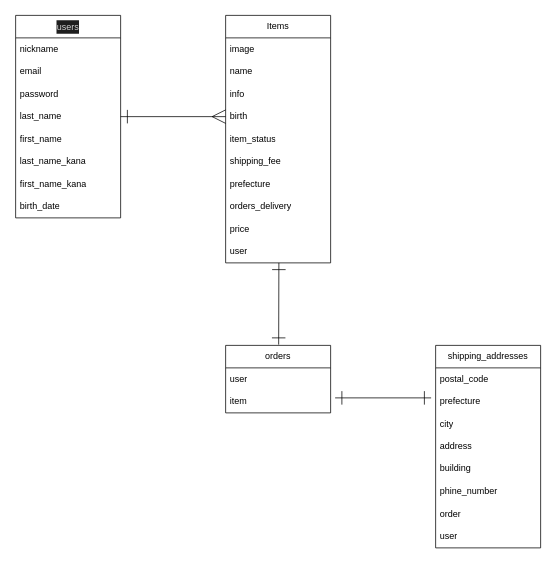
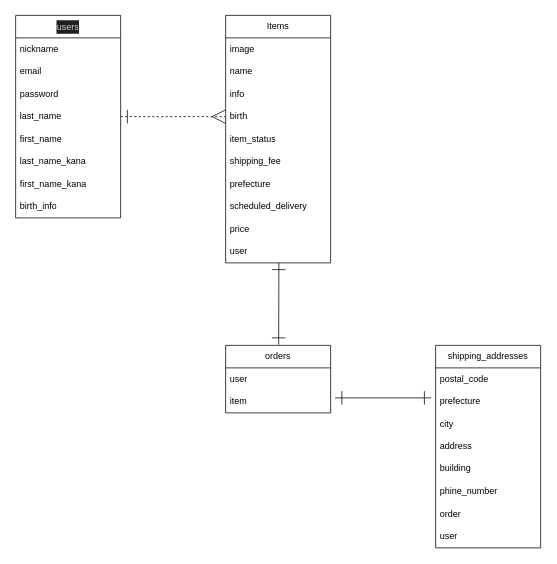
  <mxCell id="0" />
  <mxCell id="1" parent="0" />
  <mxCell id="2" value="&lt;div style=&quot;color: rgb(212, 212, 212); background-color: rgb(30, 30, 30); font-weight: normal; font-size: 12px; line-height: 18px;&quot;&gt;&lt;div style=&quot;&quot;&gt;&lt;span style=&quot;color: rgb(212, 212, 212);&quot;&gt;users&lt;/span&gt;&lt;/div&gt;&lt;/div&gt;" style="swimlane;fontStyle=0;childLayout=stackLayout;horizontal=1;startSize=30;horizontalStack=0;resizeParent=1;resizeParentMax=0;resizeLast=0;collapsible=1;marginBottom=0;whiteSpace=wrap;html=1;" parent="1" vertex="1"><mxGeometry x="20" y="20" width="140" height="270" as="geometry" /></mxCell>
  <mxCell id="3" value="nickname" style="text;strokeColor=none;fillColor=none;align=left;verticalAlign=middle;spacingLeft=4;spacingRight=4;overflow=hidden;points=[[0,0.5],[1,0.5]];portConstraint=eastwest;rotatable=0;whiteSpace=wrap;html=1;" parent="2" vertex="1"><mxGeometry y="30" width="140" height="30" as="geometry" /></mxCell>
  <mxCell id="4" value="email" style="text;strokeColor=none;fillColor=none;align=left;verticalAlign=middle;spacingLeft=4;spacingRight=4;overflow=hidden;points=[[0,0.5],[1,0.5]];portConstraint=eastwest;rotatable=0;whiteSpace=wrap;html=1;" parent="2" vertex="1"><mxGeometry y="60" width="140" height="30" as="geometry" /></mxCell>
  <mxCell id="5" value="password" style="text;strokeColor=none;fillColor=none;align=left;verticalAlign=middle;spacingLeft=4;spacingRight=4;overflow=hidden;points=[[0,0.5],[1,0.5]];portConstraint=eastwest;rotatable=0;whiteSpace=wrap;html=1;" parent="2" vertex="1"><mxGeometry y="90" width="140" height="30" as="geometry" /></mxCell>
  <mxCell id="6" value="last_name" style="text;strokeColor=none;fillColor=none;align=left;verticalAlign=middle;spacingLeft=4;spacingRight=4;overflow=hidden;points=[[0,0.5],[1,0.5]];portConstraint=eastwest;rotatable=0;whiteSpace=wrap;html=1;" parent="2" vertex="1"><mxGeometry y="120" width="140" height="30" as="geometry" /></mxCell>
  <mxCell id="7" value="first_name" style="text;strokeColor=none;fillColor=none;align=left;verticalAlign=middle;spacingLeft=4;spacingRight=4;overflow=hidden;points=[[0,0.5],[1,0.5]];portConstraint=eastwest;rotatable=0;whiteSpace=wrap;html=1;" parent="2" vertex="1"><mxGeometry y="150" width="140" height="30" as="geometry" /></mxCell>
  <mxCell id="8" value="last_name_kana" style="text;strokeColor=none;fillColor=none;align=left;verticalAlign=middle;spacingLeft=4;spacingRight=4;overflow=hidden;points=[[0,0.5],[1,0.5]];portConstraint=eastwest;rotatable=0;whiteSpace=wrap;html=1;" parent="2" vertex="1"><mxGeometry y="180" width="140" height="30" as="geometry" /></mxCell>
  <mxCell id="9" value="first_name_kana" style="text;strokeColor=none;fillColor=none;align=left;verticalAlign=middle;spacingLeft=4;spacingRight=4;overflow=hidden;points=[[0,0.5],[1,0.5]];portConstraint=eastwest;rotatable=0;whiteSpace=wrap;html=1;" parent="2" vertex="1"><mxGeometry y="210" width="140" height="30" as="geometry" /></mxCell>
- <mxCell id="10" value="birth_date" style="text;strokeColor=none;fillColor=none;align=left;verticalAlign=middle;spacingLeft=4;spacingRight=4;overflow=hidden;points=[[0,0.5],[1,0.5]];portConstraint=eastwest;rotatable=0;whiteSpace=wrap;html=1;" parent="2" vertex="1"><mxGeometry y="240" width="140" height="30" as="geometry" /></mxCell>
+ <mxCell id="10" value="birth_info" style="text;strokeColor=none;fillColor=none;align=left;verticalAlign=middle;spacingLeft=4;spacingRight=4;overflow=hidden;points=[[0,0.5],[1,0.5]];portConstraint=eastwest;rotatable=0;whiteSpace=wrap;html=1;" parent="2" vertex="1"><mxGeometry y="240" width="140" height="30" as="geometry" /></mxCell>
  <mxCell id="11" value="Items" style="swimlane;fontStyle=0;childLayout=stackLayout;horizontal=1;startSize=30;horizontalStack=0;resizeParent=1;resizeParentMax=0;resizeLast=0;collapsible=1;marginBottom=0;whiteSpace=wrap;html=1;" parent="1" vertex="1"><mxGeometry x="300" y="20" width="140" height="330" as="geometry" /></mxCell>
  <mxCell id="12" value="image" style="text;strokeColor=none;fillColor=none;align=left;verticalAlign=middle;spacingLeft=4;spacingRight=4;overflow=hidden;points=[[0,0.5],[1,0.5]];portConstraint=eastwest;rotatable=0;whiteSpace=wrap;html=1;" parent="11" vertex="1"><mxGeometry y="30" width="140" height="30" as="geometry" /></mxCell>
  <mxCell id="13" value="name" style="text;strokeColor=none;fillColor=none;align=left;verticalAlign=middle;spacingLeft=4;spacingRight=4;overflow=hidden;points=[[0,0.5],[1,0.5]];portConstraint=eastwest;rotatable=0;whiteSpace=wrap;html=1;" parent="11" vertex="1"><mxGeometry y="60" width="140" height="30" as="geometry" /></mxCell>
  <mxCell id="14" value="info" style="text;strokeColor=none;fillColor=none;align=left;verticalAlign=middle;spacingLeft=4;spacingRight=4;overflow=hidden;points=[[0,0.5],[1,0.5]];portConstraint=eastwest;rotatable=0;whiteSpace=wrap;html=1;" parent="11" vertex="1"><mxGeometry y="90" width="140" height="30" as="geometry" /></mxCell>
  <mxCell id="15" value="birth" style="text;strokeColor=none;fillColor=none;align=left;verticalAlign=middle;spacingLeft=4;spacingRight=4;overflow=hidden;points=[[0,0.5],[1,0.5]];portConstraint=eastwest;rotatable=0;whiteSpace=wrap;html=1;" parent="11" vertex="1"><mxGeometry y="120" width="140" height="30" as="geometry" /></mxCell>
  <mxCell id="16" value="item_status" style="text;strokeColor=none;fillColor=none;align=left;verticalAlign=middle;spacingLeft=4;spacingRight=4;overflow=hidden;points=[[0,0.5],[1,0.5]];portConstraint=eastwest;rotatable=0;whiteSpace=wrap;html=1;" parent="11" vertex="1"><mxGeometry y="150" width="140" height="30" as="geometry" /></mxCell>
  <mxCell id="17" value="shipping_fee" style="text;strokeColor=none;fillColor=none;align=left;verticalAlign=middle;spacingLeft=4;spacingRight=4;overflow=hidden;points=[[0,0.5],[1,0.5]];portConstraint=eastwest;rotatable=0;whiteSpace=wrap;html=1;" parent="11" vertex="1"><mxGeometry y="180" width="140" height="30" as="geometry" /></mxCell>
  <mxCell id="18" value="prefecture" style="text;strokeColor=none;fillColor=none;align=left;verticalAlign=middle;spacingLeft=4;spacingRight=4;overflow=hidden;points=[[0,0.5],[1,0.5]];portConstraint=eastwest;rotatable=0;whiteSpace=wrap;html=1;" parent="11" vertex="1"><mxGeometry y="210" width="140" height="30" as="geometry" /></mxCell>
- <mxCell id="19" value="orders_delivery" style="text;strokeColor=none;fillColor=none;align=left;verticalAlign=middle;spacingLeft=4;spacingRight=4;overflow=hidden;points=[[0,0.5],[1,0.5]];portConstraint=eastwest;rotatable=0;whiteSpace=wrap;html=1;" parent="11" vertex="1"><mxGeometry y="240" width="140" height="30" as="geometry" /></mxCell>
+ <mxCell id="19" value="scheduled_delivery" style="text;strokeColor=none;fillColor=none;align=left;verticalAlign=middle;spacingLeft=4;spacingRight=4;overflow=hidden;points=[[0,0.5],[1,0.5]];portConstraint=eastwest;rotatable=0;whiteSpace=wrap;html=1;" parent="11" vertex="1"><mxGeometry y="240" width="140" height="30" as="geometry" /></mxCell>
  <mxCell id="20" value="price" style="text;strokeColor=none;fillColor=none;align=left;verticalAlign=middle;spacingLeft=4;spacingRight=4;overflow=hidden;points=[[0,0.5],[1,0.5]];portConstraint=eastwest;rotatable=0;whiteSpace=wrap;html=1;" parent="11" vertex="1"><mxGeometry y="270" width="140" height="30" as="geometry" /></mxCell>
  <mxCell id="21" value="user" style="text;strokeColor=none;fillColor=none;align=left;verticalAlign=middle;spacingLeft=4;spacingRight=4;overflow=hidden;points=[[0,0.5],[1,0.5]];portConstraint=eastwest;rotatable=0;whiteSpace=wrap;html=1;" parent="11" vertex="1"><mxGeometry y="300" width="140" height="30" as="geometry" /></mxCell>
  <mxCell id="22" value="orders" style="swimlane;fontStyle=0;childLayout=stackLayout;horizontal=1;startSize=30;horizontalStack=0;resizeParent=1;resizeParentMax=0;resizeLast=0;collapsible=1;marginBottom=0;whiteSpace=wrap;html=1;" parent="1" vertex="1"><mxGeometry x="300" y="460" width="140" height="90" as="geometry" /></mxCell>
  <mxCell id="23" value="user" style="text;strokeColor=none;fillColor=none;align=left;verticalAlign=middle;spacingLeft=4;spacingRight=4;overflow=hidden;points=[[0,0.5],[1,0.5]];portConstraint=eastwest;rotatable=0;whiteSpace=wrap;html=1;" parent="22" vertex="1"><mxGeometry y="30" width="140" height="30" as="geometry" /></mxCell>
  <mxCell id="24" value="item" style="text;strokeColor=none;fillColor=none;align=left;verticalAlign=middle;spacingLeft=4;spacingRight=4;overflow=hidden;points=[[0,0.5],[1,0.5]];portConstraint=eastwest;rotatable=0;whiteSpace=wrap;html=1;" parent="22" vertex="1"><mxGeometry y="60" width="140" height="30" as="geometry" /></mxCell>
  <mxCell id="25" value="shipping_addresses" style="swimlane;fontStyle=0;childLayout=stackLayout;horizontal=1;startSize=30;horizontalStack=0;resizeParent=1;resizeParentMax=0;resizeLast=0;collapsible=1;marginBottom=0;whiteSpace=wrap;html=1;" parent="1" vertex="1"><mxGeometry x="580" y="460" width="140" height="270" as="geometry" /></mxCell>
  <mxCell id="26" value="postal_code" style="text;strokeColor=none;fillColor=none;align=left;verticalAlign=middle;spacingLeft=4;spacingRight=4;overflow=hidden;points=[[0,0.5],[1,0.5]];portConstraint=eastwest;rotatable=0;whiteSpace=wrap;html=1;" parent="25" vertex="1"><mxGeometry y="30" width="140" height="30" as="geometry" /></mxCell>
  <mxCell id="27" value="prefecture" style="text;strokeColor=none;fillColor=none;align=left;verticalAlign=middle;spacingLeft=4;spacingRight=4;overflow=hidden;points=[[0,0.5],[1,0.5]];portConstraint=eastwest;rotatable=0;whiteSpace=wrap;html=1;" parent="25" vertex="1"><mxGeometry y="60" width="140" height="30" as="geometry" /></mxCell>
  <mxCell id="28" value="city" style="text;strokeColor=none;fillColor=none;align=left;verticalAlign=middle;spacingLeft=4;spacingRight=4;overflow=hidden;points=[[0,0.5],[1,0.5]];portConstraint=eastwest;rotatable=0;whiteSpace=wrap;html=1;" parent="25" vertex="1"><mxGeometry y="90" width="140" height="30" as="geometry" /></mxCell>
  <mxCell id="29" value="address" style="text;strokeColor=none;fillColor=none;spacingLeft=4;spacingRight=4;overflow=hidden;rotatable=0;points=[[0,0.5],[1,0.5]];portConstraint=eastwest;fontSize=12;" parent="25" vertex="1"><mxGeometry y="120" width="140" height="30" as="geometry" /></mxCell>
  <mxCell id="30" value="building" style="text;strokeColor=none;fillColor=none;spacingLeft=4;spacingRight=4;overflow=hidden;rotatable=0;points=[[0,0.5],[1,0.5]];portConstraint=eastwest;fontSize=12;" parent="25" vertex="1"><mxGeometry y="150" width="140" height="30" as="geometry" /></mxCell>
  <mxCell id="31" value="phine_number" style="text;strokeColor=none;fillColor=none;spacingLeft=4;spacingRight=4;overflow=hidden;rotatable=0;points=[[0,0.5],[1,0.5]];portConstraint=eastwest;fontSize=12;" parent="25" vertex="1"><mxGeometry y="180" width="140" height="30" as="geometry" /></mxCell>
  <mxCell id="32" value="order" style="text;strokeColor=none;fillColor=none;align=left;verticalAlign=middle;spacingLeft=4;spacingRight=4;overflow=hidden;points=[[0,0.5],[1,0.5]];portConstraint=eastwest;rotatable=0;whiteSpace=wrap;html=1;" parent="25" vertex="1"><mxGeometry y="210" width="140" height="30" as="geometry" /></mxCell>
  <mxCell id="33" value="user" style="text;strokeColor=none;fillColor=none;align=left;verticalAlign=middle;spacingLeft=4;spacingRight=4;overflow=hidden;points=[[0,0.5],[1,0.5]];portConstraint=eastwest;rotatable=0;whiteSpace=wrap;html=1;" parent="25" vertex="1"><mxGeometry y="240" width="140" height="30" as="geometry" /></mxCell>
- <mxCell id="34" style="edgeStyle=none;html=1;exitX=1;exitY=0.5;exitDx=0;exitDy=0;entryX=0;entryY=0.5;entryDx=0;entryDy=0;startArrow=ERone;startFill=0;endArrow=ERmany;endFill=0;strokeWidth=1;targetPerimeterSpacing=0;rounded=0;endSize=16;startSize=16;" parent="1" source="6" target="15" edge="1"><mxGeometry relative="1" as="geometry" /></mxCell>
+ <mxCell id="34" style="edgeStyle=none;html=1;exitX=1;exitY=0.5;exitDx=0;exitDy=0;entryX=0;entryY=0.5;entryDx=0;entryDy=0;startArrow=ERone;startFill=0;endArrow=ERmany;endFill=0;strokeWidth=1;targetPerimeterSpacing=0;rounded=0;endSize=16;startSize=16;dashed=1;" parent="1" source="6" target="15" edge="1"><mxGeometry relative="1" as="geometry" /></mxCell>
  <mxCell id="35" style="edgeStyle=none;rounded=0;html=1;strokeWidth=1;startArrow=ERone;startFill=0;endArrow=ERone;endFill=0;targetPerimeterSpacing=0;endSize=16;startSize=16;" parent="1" edge="1"><mxGeometry relative="1" as="geometry"><mxPoint x="371" y="350" as="sourcePoint" /><mxPoint x="370.708" y="459" as="targetPoint" /></mxGeometry></mxCell>
  <mxCell id="36" style="rounded=0;html=1;exitX=1;exitY=0.5;exitDx=0;exitDy=0;strokeWidth=1;startArrow=ERone;startFill=0;endArrow=ERone;endFill=0;targetPerimeterSpacing=0;endSize=16;startSize=16;" parent="1" edge="1"><mxGeometry relative="1" as="geometry"><mxPoint x="446" y="530" as="sourcePoint" /><mxPoint x="574" y="530" as="targetPoint" /></mxGeometry></mxCell>
